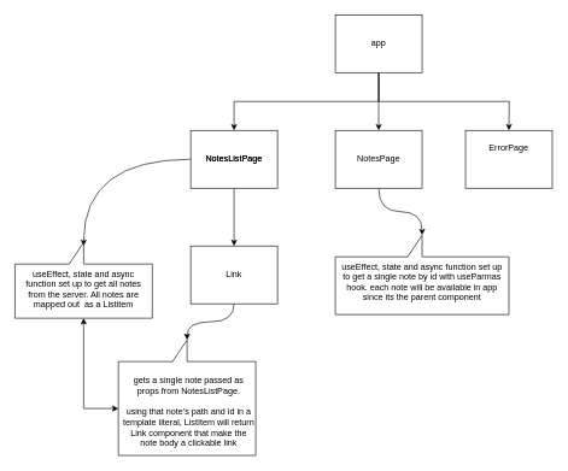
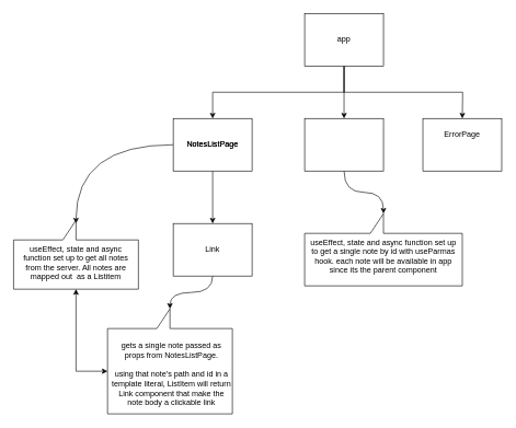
  <mxCell id="0" />
  <mxCell id="1" parent="0" />
  <mxCell id="2" style="edgeStyle=orthogonalEdgeStyle;rounded=0;orthogonalLoop=1;jettySize=auto;html=1;exitX=0.5;exitY=1;exitDx=0;exitDy=0;entryX=0.5;entryY=0;entryDx=0;entryDy=0;" edge="1" parent="1" source="5" target="9"><mxGeometry relative="1" as="geometry"><mxPoint x="383" y="180" as="targetPoint" /></mxGeometry></mxCell>
  <mxCell id="3" style="edgeStyle=orthogonalEdgeStyle;rounded=0;orthogonalLoop=1;jettySize=auto;html=1;exitX=0.5;exitY=1;exitDx=0;exitDy=0;entryX=0.5;entryY=0;entryDx=0;entryDy=0;" edge="1" parent="1" source="5" target="11"><mxGeometry relative="1" as="geometry"><mxPoint x="523" y="190" as="targetPoint" /><Array as="points" /></mxGeometry></mxCell>
  <mxCell id="4" style="edgeStyle=orthogonalEdgeStyle;rounded=0;orthogonalLoop=1;jettySize=auto;html=1;exitX=0.5;exitY=1;exitDx=0;exitDy=0;" edge="1" parent="1" source="5"><mxGeometry relative="1" as="geometry"><mxPoint x="703" y="180" as="targetPoint" /></mxGeometry></mxCell>
  <mxCell id="5" value="" style="rounded=0;whiteSpace=wrap;html=1;" vertex="1" parent="1"><mxGeometry x="463" y="20" width="120" height="80" as="geometry" /></mxCell>
  <mxCell id="6" value="app" style="text;html=1;strokeColor=none;fillColor=none;align=center;verticalAlign=middle;whiteSpace=wrap;rounded=0;" vertex="1" parent="1"><mxGeometry x="493" y="45" width="60" height="30" as="geometry" /></mxCell>
  <mxCell id="7" style="edgeStyle=orthogonalEdgeStyle;rounded=0;orthogonalLoop=1;jettySize=auto;html=1;exitX=0.5;exitY=1;exitDx=0;exitDy=0;entryX=0.5;entryY=0;entryDx=0;entryDy=0;" edge="1" parent="1" source="9" target="18"><mxGeometry relative="1" as="geometry"><mxPoint x="323" y="380" as="targetPoint" /><Array as="points" /></mxGeometry></mxCell>
  <mxCell id="8" style="edgeStyle=orthogonalEdgeStyle;rounded=0;orthogonalLoop=1;jettySize=auto;html=1;exitX=0;exitY=0.5;exitDx=0;exitDy=0;fontFamily=Helvetica;fontSize=12;fontColor=default;curved=1;entryX=0;entryY=0;entryDx=95;entryDy=100;entryPerimeter=0;" edge="1" parent="1" source="9" target="22"><mxGeometry relative="1" as="geometry" /></mxCell>
  <mxCell id="9" value="" style="rounded=0;whiteSpace=wrap;html=1;" vertex="1" parent="1"><mxGeometry x="263" y="180" width="120" height="80" as="geometry" /></mxCell>
  <mxCell id="10" style="edgeStyle=orthogonalEdgeStyle;rounded=0;orthogonalLoop=1;jettySize=auto;html=1;exitX=0.5;exitY=1;exitDx=0;exitDy=0;entryX=0;entryY=0;entryDx=120;entryDy=110;entryPerimeter=0;fontFamily=Helvetica;fontSize=12;fontColor=default;curved=1;" edge="1" parent="1" source="11" target="20"><mxGeometry relative="1" as="geometry" /></mxCell>
  <mxCell id="11" value="" style="rounded=0;whiteSpace=wrap;html=1;" vertex="1" parent="1"><mxGeometry x="463" y="180" width="120" height="80" as="geometry" /></mxCell>
  <mxCell id="12" value="" style="rounded=0;whiteSpace=wrap;html=1;" vertex="1" parent="1"><mxGeometry x="643" y="180" width="120" height="80" as="geometry" /></mxCell>
  <mxCell id="13" value="NotesListPage" style="text;html=1;strokeColor=none;fillColor=none;align=center;verticalAlign=middle;whiteSpace=wrap;rounded=0;" vertex="1" parent="1"><mxGeometry x="293" y="205" width="60" height="30" as="geometry" /></mxCell>
  <mxCell id="14" value="NotesListPage" style="text;html=1;strokeColor=none;fillColor=none;align=center;verticalAlign=middle;whiteSpace=wrap;rounded=0;" vertex="1" parent="1"><mxGeometry x="293" y="205" width="60" height="30" as="geometry" /></mxCell>
- <mxCell id="15" value="NotesPage" style="text;html=1;strokeColor=none;fillColor=none;align=center;verticalAlign=middle;whiteSpace=wrap;rounded=0;" vertex="1" parent="1"><mxGeometry x="493" y="205" width="60" height="30" as="geometry" /></mxCell>
  <mxCell id="16" value="ErrorPage" style="text;html=1;strokeColor=none;fillColor=none;align=center;verticalAlign=middle;whiteSpace=wrap;rounded=0;" vertex="1" parent="1"><mxGeometry x="673" y="190" width="60" height="30" as="geometry" /></mxCell>
  <mxCell id="17" style="edgeStyle=orthogonalEdgeStyle;rounded=0;orthogonalLoop=1;jettySize=auto;html=1;exitX=0.5;exitY=1;exitDx=0;exitDy=0;entryX=0;entryY=0;entryDx=95;entryDy=160;entryPerimeter=0;fontFamily=Helvetica;fontSize=12;fontColor=default;curved=1;" edge="1" parent="1" source="18" target="26"><mxGeometry relative="1" as="geometry" /></mxCell>
  <mxCell id="18" value="" style="rounded=0;whiteSpace=wrap;html=1;" vertex="1" parent="1"><mxGeometry x="263" y="340" width="120" height="80" as="geometry" /></mxCell>
  <mxCell id="19" value="Link" style="text;html=1;strokeColor=none;fillColor=none;align=center;verticalAlign=middle;whiteSpace=wrap;rounded=0;" vertex="1" parent="1"><mxGeometry x="293" y="365" width="60" height="30" as="geometry" /></mxCell>
  <mxCell id="20" value="" style="shape=callout;whiteSpace=wrap;html=1;perimeter=calloutPerimeter;rotation=-180;" vertex="1" parent="1"><mxGeometry x="463" y="325" width="240" height="110" as="geometry" /></mxCell>
  <mxCell id="21" value="useEffect, state and async function set up to get a single note by id with useParmas hook. each note will be available in app since its the parent component" style="text;html=1;strokeColor=none;fillColor=none;align=center;verticalAlign=middle;whiteSpace=wrap;rounded=0;" vertex="1" parent="1"><mxGeometry x="468" y="340" width="230" height="100" as="geometry" /></mxCell>
  <mxCell id="22" value="" style="shape=callout;whiteSpace=wrap;html=1;perimeter=calloutPerimeter;rotation=-180;" vertex="1" parent="1"><mxGeometry x="20" y="335" width="190" height="105" as="geometry" /></mxCell>
  <mxCell id="23" style="edgeStyle=orthogonalEdgeStyle;rounded=0;orthogonalLoop=1;jettySize=auto;html=1;entryX=0;entryY=0;entryDx=190;entryDy=65;entryPerimeter=0;fontFamily=Helvetica;fontSize=12;fontColor=default;startArrow=classic;startFill=1;" edge="1" parent="1" target="26"><mxGeometry relative="1" as="geometry"><mxPoint x="115" y="440" as="sourcePoint" /><Array as="points"><mxPoint x="115" y="565" /></Array></mxGeometry></mxCell>
  <mxCell id="24" style="edgeStyle=orthogonalEdgeStyle;rounded=0;orthogonalLoop=1;jettySize=auto;html=1;exitX=0.5;exitY=1;exitDx=0;exitDy=0;fontFamily=Helvetica;fontSize=12;fontColor=default;" edge="1" parent="1" source="25"><mxGeometry relative="1" as="geometry"><mxPoint x="114.909" y="450.455" as="targetPoint" /></mxGeometry></mxCell>
  <mxCell id="25" value="useEffect, state and async function set up to get all notes from the server. All notes are mapped out&amp;nbsp; as a Listitem" style="text;html=1;strokeColor=none;fillColor=none;align=center;verticalAlign=middle;whiteSpace=wrap;rounded=0;" vertex="1" parent="1"><mxGeometry x="30" y="350" width="170" height="100" as="geometry" /></mxCell>
  <mxCell id="26" value="" style="shape=callout;whiteSpace=wrap;html=1;perimeter=calloutPerimeter;strokeColor=default;fontFamily=Helvetica;fontSize=12;fontColor=default;fillColor=default;rotation=-180;" vertex="1" parent="1"><mxGeometry x="163" y="470" width="190" height="160" as="geometry" /></mxCell>
  <mxCell id="27" value="gets a single note passed as props from NotesListPage.&lt;br&gt;&lt;br&gt;using that note's path and id in a template literal, ListItem will return Link component that make the note body a clickable link" style="text;html=1;strokeColor=none;fillColor=none;align=center;verticalAlign=middle;whiteSpace=wrap;rounded=0;" vertex="1" parent="1"><mxGeometry x="168" y="520" width="185" height="100" as="geometry" /></mxCell>
